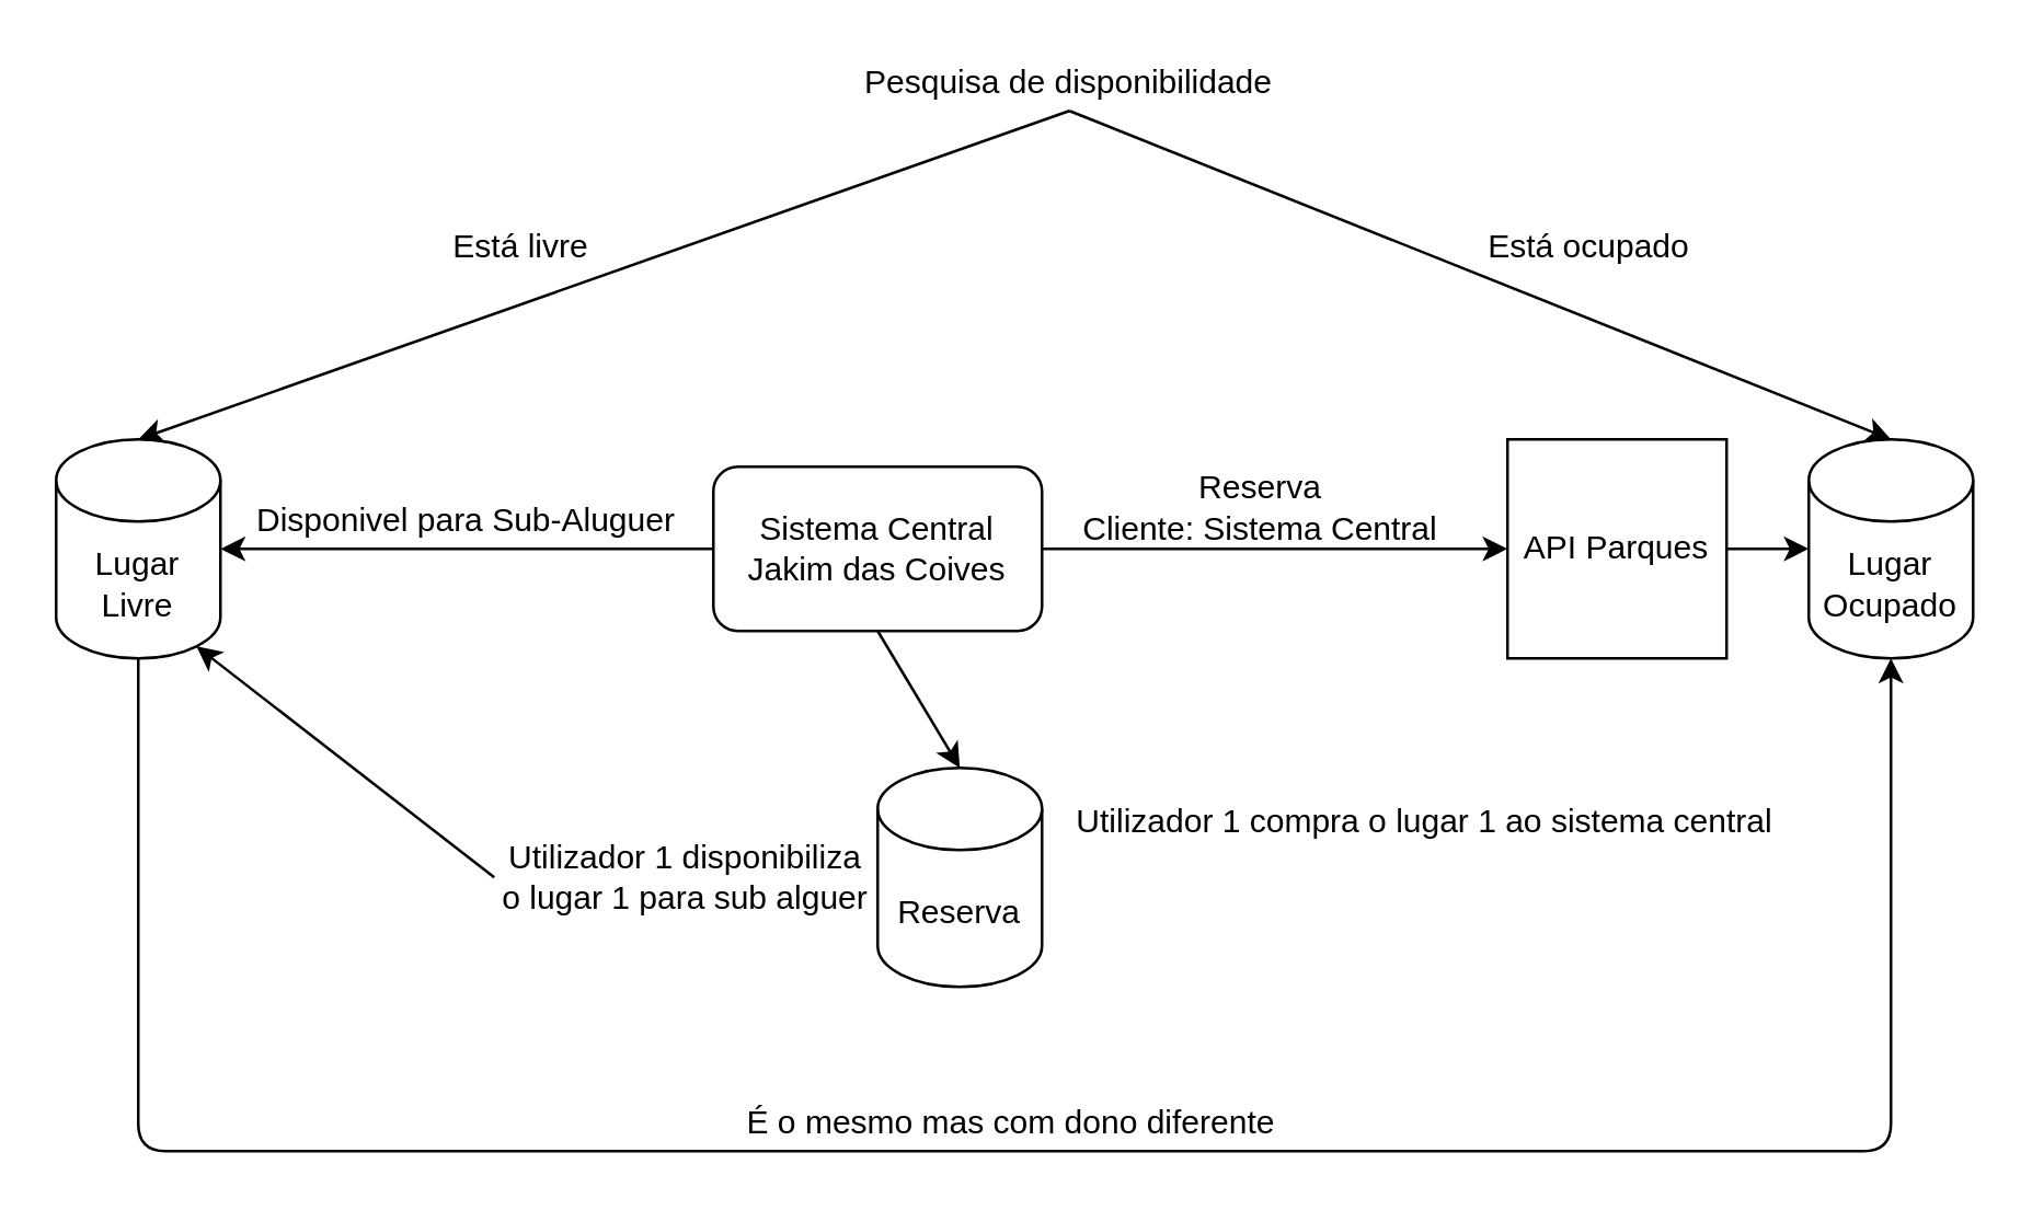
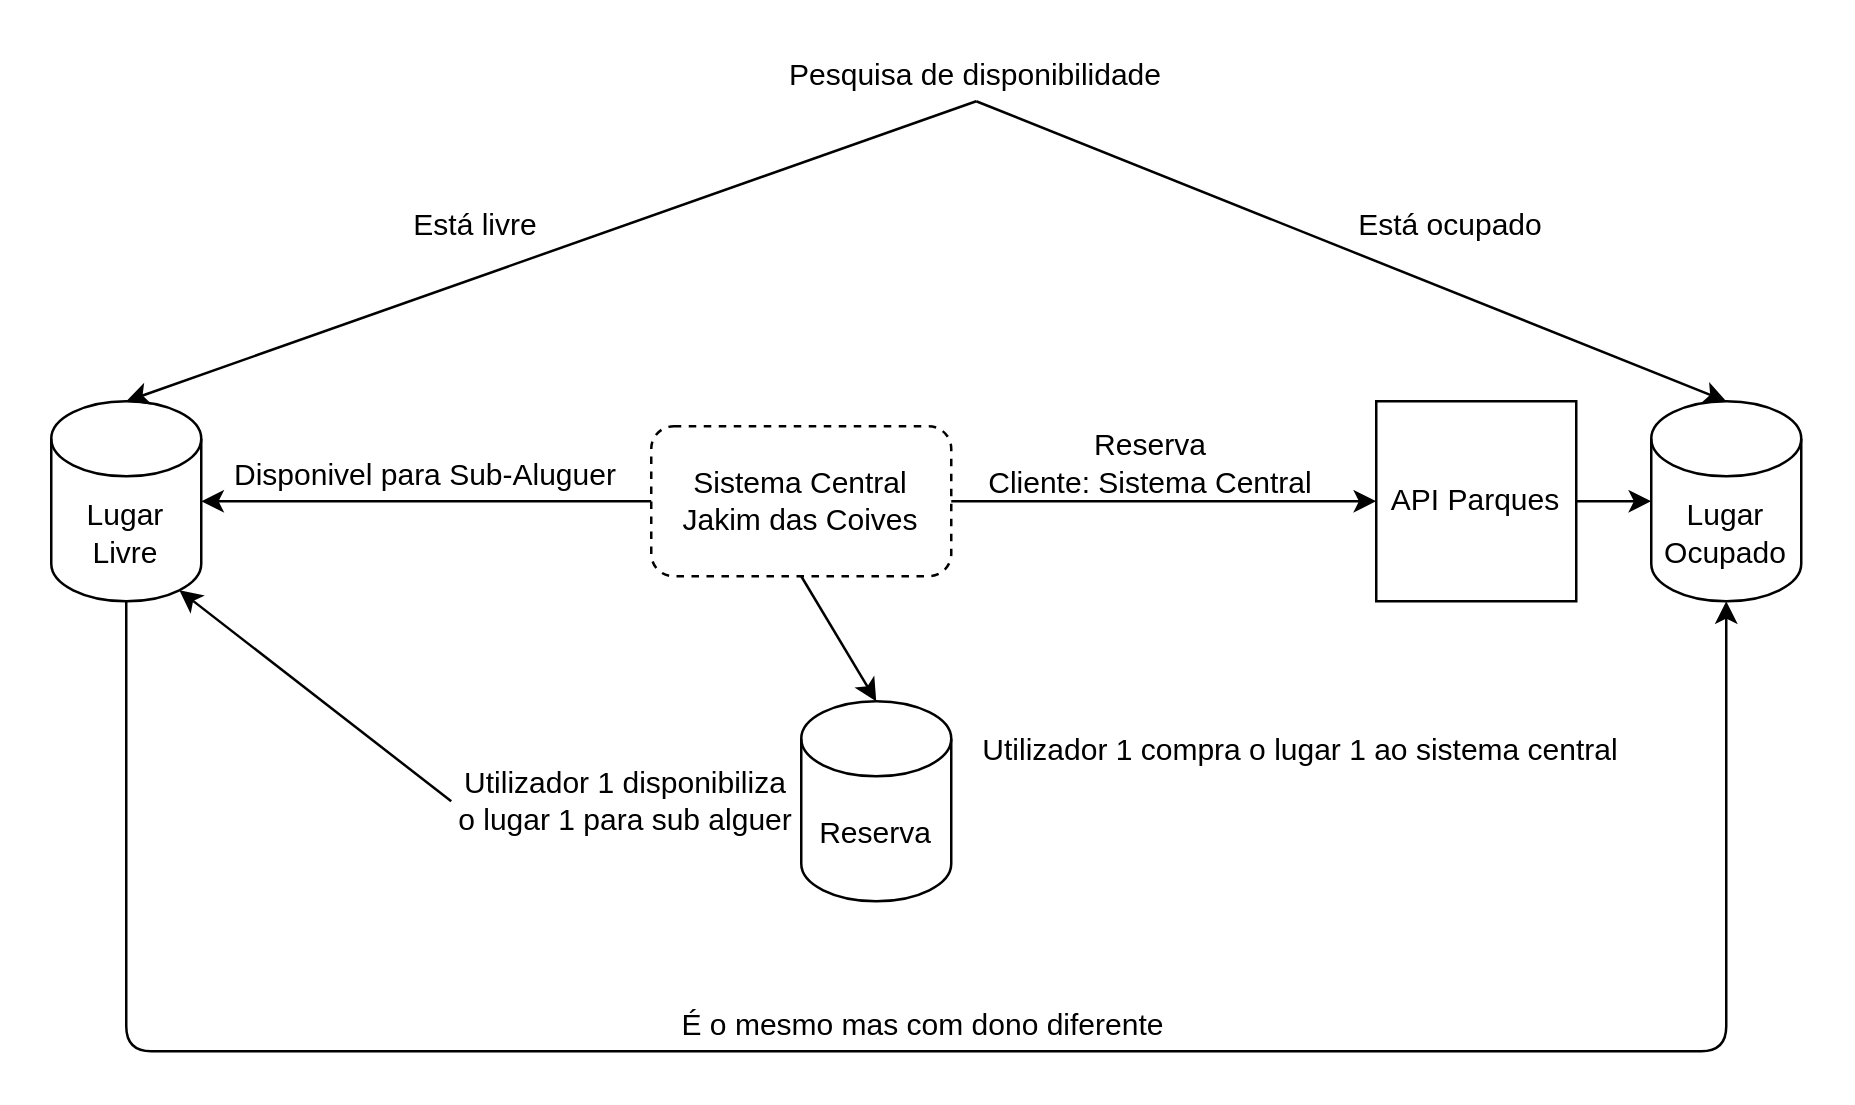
  <mxCell id="0" />
  <mxCell id="1" parent="0" />
- <mxCell id="2" value="Sistema Central&lt;br&gt;Jakim das Coives" style="rounded=1;whiteSpace=wrap;html=1;" parent="1" vertex="1"><mxGeometry x="260" y="170" width="120" height="60" as="geometry" /></mxCell>
+ <mxCell id="2" value="Sistema Central&lt;br&gt;Jakim das Coives" style="rounded=1;whiteSpace=wrap;html=1;dashed=1;" parent="1" vertex="1"><mxGeometry x="260" y="170" width="120" height="60" as="geometry" /></mxCell>
  <mxCell id="3" value="API Parques" style="whiteSpace=wrap;html=1;aspect=fixed;" parent="1" vertex="1"><mxGeometry x="550" y="160" width="80" height="80" as="geometry" /></mxCell>
  <mxCell id="4" value="" style="endArrow=classic;html=1;entryX=0;entryY=0.5;entryDx=0;entryDy=0;exitX=1;exitY=0.5;exitDx=0;exitDy=0;" parent="1" source="2" target="3" edge="1"><mxGeometry width="50" height="50" relative="1" as="geometry"><mxPoint x="390" y="200" as="sourcePoint" /><mxPoint x="350" y="180" as="targetPoint" /></mxGeometry></mxCell>
  <mxCell id="5" value="Lugar Ocupado" style="shape=cylinder3;whiteSpace=wrap;html=1;boundedLbl=1;backgroundOutline=1;size=15;" parent="1" vertex="1"><mxGeometry x="660" y="160" width="60" height="80" as="geometry" /></mxCell>
  <mxCell id="6" value="Lugar Livre" style="shape=cylinder3;whiteSpace=wrap;html=1;boundedLbl=1;backgroundOutline=1;size=15;" vertex="1" parent="1"><mxGeometry x="20" y="160" width="60" height="80" as="geometry" /></mxCell>
  <mxCell id="7" value="Reserva&lt;br&gt;Cliente: Sistema Central" style="text;html=1;strokeColor=none;fillColor=none;align=center;verticalAlign=middle;whiteSpace=wrap;rounded=0;" vertex="1" parent="1"><mxGeometry x="390" y="170" width="140" height="30" as="geometry" /></mxCell>
  <mxCell id="8" value="" style="endArrow=classic;html=1;exitX=0;exitY=0.5;exitDx=0;exitDy=0;entryX=1;entryY=0.5;entryDx=0;entryDy=0;entryPerimeter=0;" edge="1" parent="1" source="2" target="6"><mxGeometry width="50" height="50" relative="1" as="geometry"><mxPoint x="520" y="250" as="sourcePoint" /><mxPoint x="570" y="200" as="targetPoint" /></mxGeometry></mxCell>
  <mxCell id="9" value="Disponivel para Sub-Aluguer" style="text;html=1;strokeColor=none;fillColor=none;align=center;verticalAlign=middle;whiteSpace=wrap;rounded=0;" vertex="1" parent="1"><mxGeometry x="90" y="180" width="160" height="20" as="geometry" /></mxCell>
  <mxCell id="10" value="" style="endArrow=classic;html=1;exitX=0.5;exitY=1;exitDx=0;exitDy=0;exitPerimeter=0;entryX=0.5;entryY=1;entryDx=0;entryDy=0;entryPerimeter=0;" edge="1" parent="1" source="6" target="5"><mxGeometry width="50" height="50" relative="1" as="geometry"><mxPoint x="50" y="390" as="sourcePoint" /><mxPoint x="670" y="390" as="targetPoint" /><Array as="points"><mxPoint x="50" y="420" /><mxPoint x="690" y="420" /></Array></mxGeometry></mxCell>
  <mxCell id="11" value="É o mesmo mas com dono diferente" style="text;html=1;strokeColor=none;fillColor=none;align=center;verticalAlign=middle;whiteSpace=wrap;rounded=0;" vertex="1" parent="1"><mxGeometry x="270" y="400" width="198" height="20" as="geometry" /></mxCell>
  <mxCell id="12" value="Pesquisa de disponibilidade" style="text;html=1;strokeColor=none;fillColor=none;align=center;verticalAlign=middle;whiteSpace=wrap;rounded=0;" vertex="1" parent="1"><mxGeometry x="290" y="20" width="200" height="20" as="geometry" /></mxCell>
  <mxCell id="13" value="" style="endArrow=classic;html=1;exitX=0.5;exitY=1;exitDx=0;exitDy=0;entryX=0.5;entryY=0;entryDx=0;entryDy=0;entryPerimeter=0;" edge="1" parent="1" source="12" target="5"><mxGeometry width="50" height="50" relative="1" as="geometry"><mxPoint x="270" y="190" as="sourcePoint" /><mxPoint x="320" y="140" as="targetPoint" /></mxGeometry></mxCell>
  <mxCell id="14" value="Está ocupado" style="text;html=1;strokeColor=none;fillColor=none;align=center;verticalAlign=middle;whiteSpace=wrap;rounded=0;" vertex="1" parent="1"><mxGeometry x="540" y="80" width="80" height="20" as="geometry" /></mxCell>
  <mxCell id="15" value="" style="endArrow=classic;html=1;exitX=0.5;exitY=1;exitDx=0;exitDy=0;entryX=0.5;entryY=0;entryDx=0;entryDy=0;entryPerimeter=0;" edge="1" parent="1" source="12" target="6"><mxGeometry width="50" height="50" relative="1" as="geometry"><mxPoint x="270" y="180" as="sourcePoint" /><mxPoint x="320" y="130" as="targetPoint" /></mxGeometry></mxCell>
  <mxCell id="16" value="Está livre" style="text;html=1;strokeColor=none;fillColor=none;align=center;verticalAlign=middle;whiteSpace=wrap;rounded=0;" vertex="1" parent="1"><mxGeometry x="160" y="80" width="60" height="20" as="geometry" /></mxCell>
  <mxCell id="17" value="Reserva" style="shape=cylinder3;whiteSpace=wrap;html=1;boundedLbl=1;backgroundOutline=1;size=15;" vertex="1" parent="1"><mxGeometry x="320" y="280" width="60" height="80" as="geometry" /></mxCell>
  <mxCell id="18" value="" style="endArrow=classic;html=1;exitX=0.5;exitY=1;exitDx=0;exitDy=0;entryX=0.5;entryY=0;entryDx=0;entryDy=0;entryPerimeter=0;" edge="1" parent="1" source="2" target="17"><mxGeometry width="50" height="50" relative="1" as="geometry"><mxPoint x="270" y="310" as="sourcePoint" /><mxPoint x="320" y="260" as="targetPoint" /></mxGeometry></mxCell>
  <mxCell id="19" value="Utilizador 1 compra o lugar 1 ao sistema central" style="text;html=1;strokeColor=none;fillColor=none;align=center;verticalAlign=middle;whiteSpace=wrap;rounded=0;" vertex="1" parent="1"><mxGeometry x="390" y="290" width="260" height="20" as="geometry" /></mxCell>
  <mxCell id="20" value="Utilizador 1 disponibiliza o lugar 1 para sub alguer" style="text;html=1;strokeColor=none;fillColor=none;align=center;verticalAlign=middle;whiteSpace=wrap;rounded=0;" vertex="1" parent="1"><mxGeometry x="180" y="310" width="140" height="20" as="geometry" /></mxCell>
  <mxCell id="21" value="" style="endArrow=classic;html=1;exitX=0;exitY=0.5;exitDx=0;exitDy=0;entryX=0.855;entryY=1;entryDx=0;entryDy=-4.35;entryPerimeter=0;" edge="1" parent="1" source="20" target="6"><mxGeometry width="50" height="50" relative="1" as="geometry"><mxPoint x="270" y="240" as="sourcePoint" /><mxPoint x="320" y="190" as="targetPoint" /></mxGeometry></mxCell>
  <mxCell id="22" value="" style="endArrow=classic;html=1;exitX=1;exitY=0.5;exitDx=0;exitDy=0;entryX=0;entryY=0.5;entryDx=0;entryDy=0;entryPerimeter=0;" edge="1" parent="1" source="3" target="5"><mxGeometry width="50" height="50" relative="1" as="geometry"><mxPoint x="680" y="270" as="sourcePoint" /><mxPoint x="730" y="220" as="targetPoint" /></mxGeometry></mxCell>
